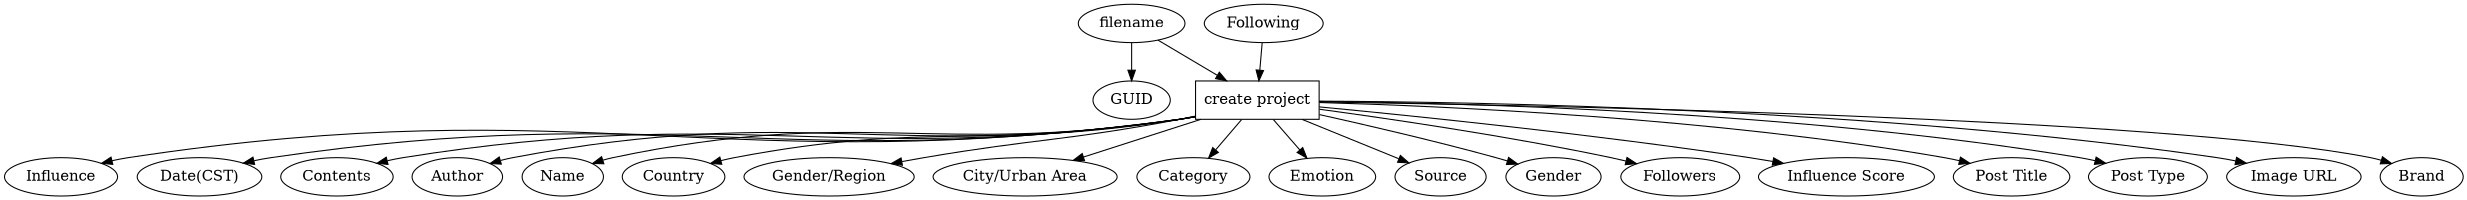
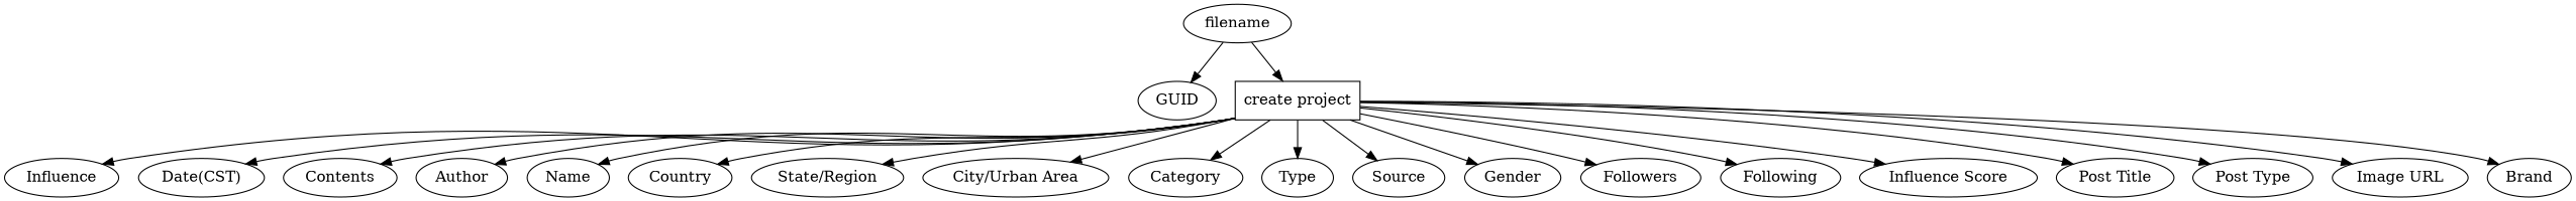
  digraph {
    node [shape=ellipse]
    n1 [label=Influence]
    filename
    GUID
    "create project" [shape=box]
    "Date(CST)"
    Contents
    Author
    Name
    Country
-   "State/Region" [label="Gender/Region"]
+   "State/Region"
    "City/Urban Area"
    Category
-   Emotion
+   Emotion [label=Type]
    Source
    Gender
    Followers
    Following
    "Influence Score"
    "Post Title"
    "Post Type"
    "Image URL"
    Brand
    filename -> GUID
    filename -> "create project"
    "create project" -> n1
    "create project" -> "Date(CST)"
    "create project" -> Contents
    "create project" -> Author
    "create project" -> Name
    "create project" -> Country
    "create project" -> "State/Region"
    "create project" -> "City/Urban Area"
    "create project" -> Category
    "create project" -> Emotion
    "create project" -> Source
    "create project" -> Gender
    "create project" -> Followers
-   Following -> "create project"
+   "create project" -> Following
    "create project" -> "Influence Score"
    "create project" -> "Post Title"
    "create project" -> "Post Type"
    "create project" -> "Image URL"
    "create project" -> Brand
  }
